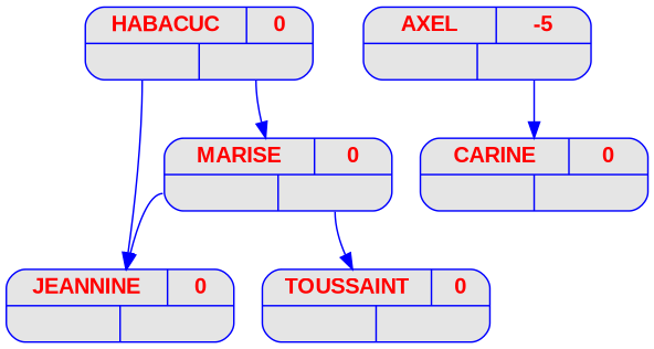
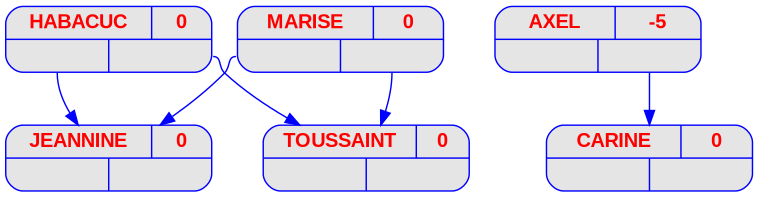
  digraph {
    node [color=blue fillcolor=grey90 fontcolor=red fontname="Arial bold" fontsize=14 shape=record style="rounded, filled"]
    edge [color=blue tailport=d]
    n1 [label="{{<c> HABACUC\n | <b> 0} | { <g> | <d>}}" width=2]
    n2 [label="{{<c> MARISE\n | <b> 0} | { <g> | <d>}}" width=2]
    n3 [label="{{<c> JEANNINE\n | <b> 0} | { <g> | <d>}}" width=2]
    n4 [label="{{<c> AXEL\n | <b> -5} | { <g> | <d>}}" width=2]
    n5 [label="{{<c> CARINE\n | <b> 0} | { <g> | <d>}}" width=2]
    n6 [label="{{<c> TOUSSAINT\n | <b> 0} | { <g> | <d>}}" width=2]
-   n1 -> n2
+   n1 -> n6
    n1 -> n3 [tailport=g]
    n2 -> n3 [tailport=g]
    n2 -> n6
    n4 -> n5
  }
